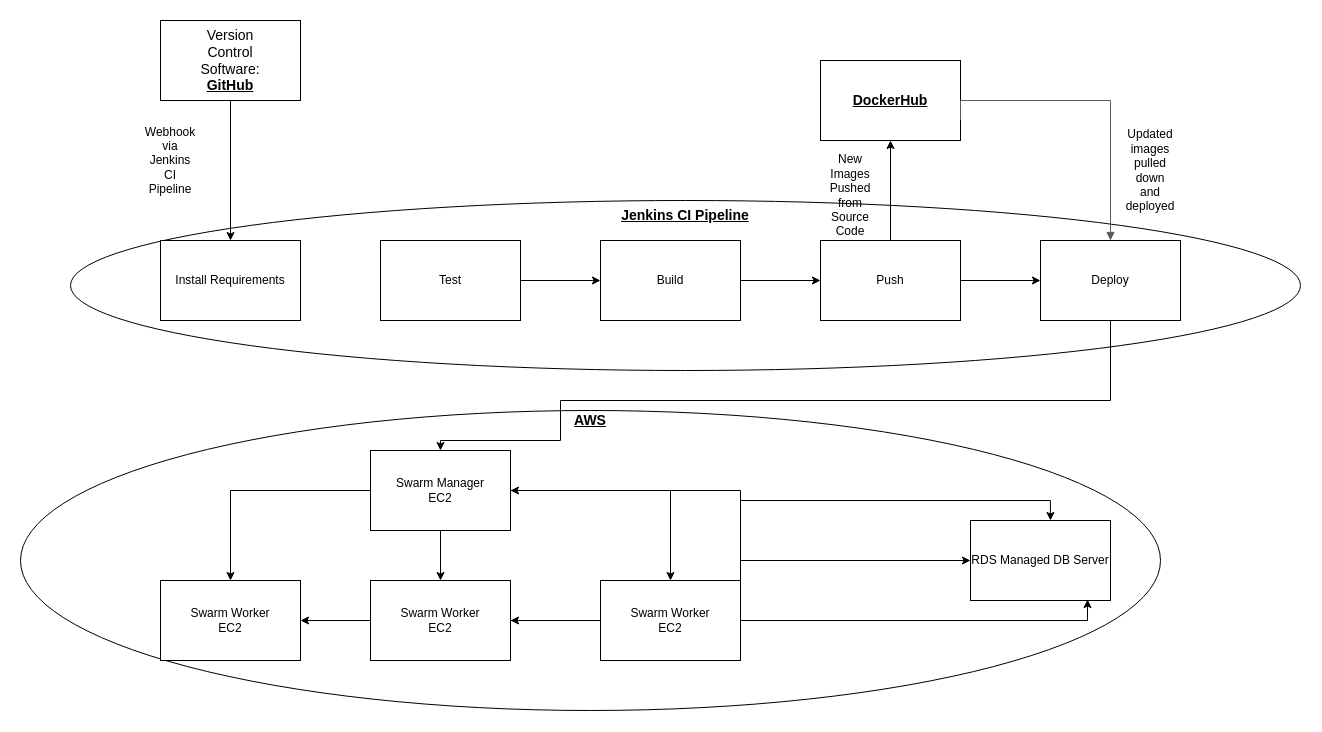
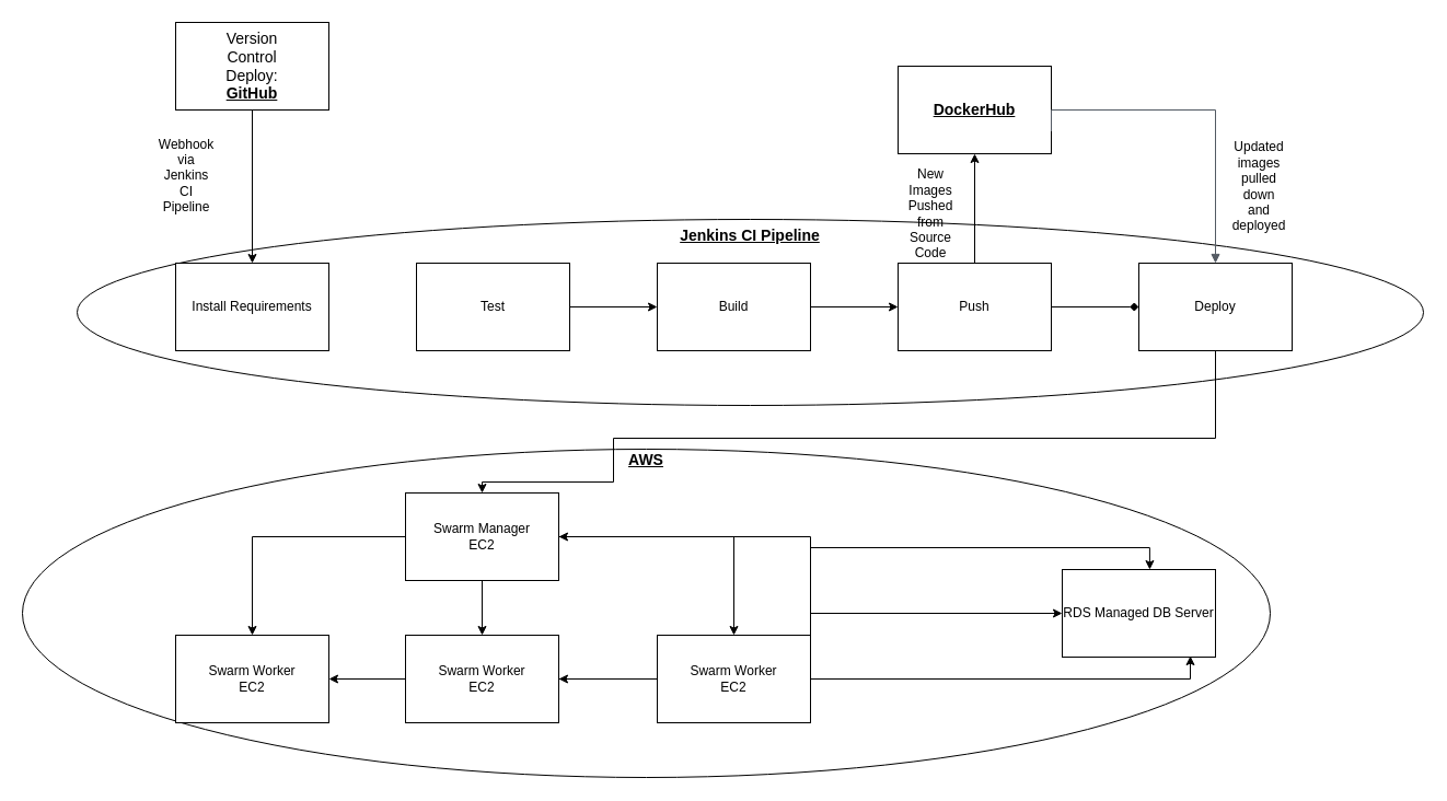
  <mxCell id="0" />
  <mxCell id="1" parent="0" />
  <mxCell id="2" value="" style="ellipse;whiteSpace=wrap;html=1;" parent="1" vertex="1"><mxGeometry x="20" y="410" width="1140" height="300" as="geometry" /></mxCell>
  <mxCell id="3" value="" style="ellipse;whiteSpace=wrap;html=1;" parent="1" vertex="1"><mxGeometry x="70" y="200" width="1230" height="170" as="geometry" /></mxCell>
  <mxCell id="4" value="" style="edgeStyle=orthogonalEdgeStyle;rounded=0;orthogonalLoop=1;jettySize=auto;html=1;" parent="1" source="5" target="7" edge="1"><mxGeometry relative="1" as="geometry" /></mxCell>
  <mxCell id="5" value="" style="rounded=0;whiteSpace=wrap;html=1;" parent="1" vertex="1"><mxGeometry x="160" y="20" width="140" height="80" as="geometry" /></mxCell>
- <mxCell id="6" value="&lt;font style=&quot;font-size: 14px&quot;&gt;Version Control Software: &lt;b&gt;&lt;u&gt;GitHub&lt;/u&gt;&lt;/b&gt;&lt;/font&gt;" style="text;html=1;strokeColor=none;fillColor=none;align=center;verticalAlign=middle;whiteSpace=wrap;rounded=0;" parent="1" vertex="1"><mxGeometry x="200" y="40" width="60" height="40" as="geometry" /></mxCell>
+ <mxCell id="6" value="&lt;font style=&quot;font-size: 14px&quot;&gt;Version Control Deploy: &lt;b&gt;&lt;u&gt;GitHub&lt;/u&gt;&lt;/b&gt;&lt;/font&gt;" style="text;html=1;strokeColor=none;fillColor=none;align=center;verticalAlign=middle;whiteSpace=wrap;rounded=0;" parent="1" vertex="1"><mxGeometry x="200" y="40" width="60" height="40" as="geometry" /></mxCell>
  <mxCell id="7" value="Install Requirements" style="rounded=0;whiteSpace=wrap;html=1;" parent="1" vertex="1"><mxGeometry x="160" y="240" width="140" height="80" as="geometry" /></mxCell>
  <mxCell id="8" value="Webhook via Jenkins CI Pipeline" style="text;html=1;strokeColor=none;fillColor=none;align=center;verticalAlign=middle;whiteSpace=wrap;rounded=0;" parent="1" vertex="1"><mxGeometry x="150" y="150" width="40" height="20" as="geometry" /></mxCell>
  <mxCell id="9" value="" style="edgeStyle=orthogonalEdgeStyle;rounded=0;orthogonalLoop=1;jettySize=auto;html=1;" parent="1" source="10" target="12" edge="1"><mxGeometry relative="1" as="geometry" /></mxCell>
  <mxCell id="10" value="Test" style="rounded=0;whiteSpace=wrap;html=1;" parent="1" vertex="1"><mxGeometry x="380" y="240" width="140" height="80" as="geometry" /></mxCell>
  <mxCell id="11" value="" style="edgeStyle=orthogonalEdgeStyle;rounded=0;orthogonalLoop=1;jettySize=auto;html=1;" parent="1" source="12" target="15" edge="1"><mxGeometry relative="1" as="geometry" /></mxCell>
  <mxCell id="12" value="Build" style="rounded=0;whiteSpace=wrap;html=1;" parent="1" vertex="1"><mxGeometry x="600" y="240" width="140" height="80" as="geometry" /></mxCell>
- <mxCell id="13" value="" style="edgeStyle=orthogonalEdgeStyle;rounded=0;orthogonalLoop=1;jettySize=auto;html=1;" parent="1" source="15" target="17" edge="1"><mxGeometry relative="1" as="geometry" /></mxCell>
+ <mxCell id="13" value="" style="edgeStyle=orthogonalEdgeStyle;rounded=0;orthogonalLoop=1;jettySize=auto;html=1;endArrow=diamond;" parent="1" source="15" target="17" edge="1"><mxGeometry relative="1" as="geometry" /></mxCell>
  <mxCell id="14" value="" style="edgeStyle=orthogonalEdgeStyle;rounded=0;orthogonalLoop=1;jettySize=auto;html=1;" parent="1" source="15" target="19" edge="1"><mxGeometry relative="1" as="geometry" /></mxCell>
  <mxCell id="15" value="Push" style="rounded=0;whiteSpace=wrap;html=1;" parent="1" vertex="1"><mxGeometry x="820" y="240" width="140" height="80" as="geometry" /></mxCell>
  <mxCell id="16" value="" style="edgeStyle=orthogonalEdgeStyle;rounded=0;orthogonalLoop=1;jettySize=auto;html=1;" parent="1" source="17" target="27" edge="1"><mxGeometry relative="1" as="geometry"><Array as="points"><mxPoint x="1110" y="400" /><mxPoint x="560" y="400" /><mxPoint x="560" y="440" /><mxPoint x="440" y="440" /></Array></mxGeometry></mxCell>
  <mxCell id="17" value="Deploy" style="rounded=0;whiteSpace=wrap;html=1;" parent="1" vertex="1"><mxGeometry x="1040" y="240" width="140" height="80" as="geometry" /></mxCell>
  <mxCell id="18" value="&lt;font style=&quot;font-size: 14px&quot;&gt;&lt;b&gt;&lt;u&gt;Jenkins CI Pipeline&lt;/u&gt;&lt;/b&gt;&lt;/font&gt;" style="text;html=1;strokeColor=none;fillColor=none;align=center;verticalAlign=middle;whiteSpace=wrap;rounded=0;" parent="1" vertex="1"><mxGeometry x="620" y="200" width="130" height="30" as="geometry" /></mxCell>
  <mxCell id="19" value="&lt;font style=&quot;font-size: 14px&quot;&gt;&lt;b&gt;&lt;u&gt;DockerHub&lt;/u&gt;&lt;/b&gt;&lt;/font&gt;" style="rounded=0;whiteSpace=wrap;html=1;" parent="1" vertex="1"><mxGeometry x="820" y="60" width="140" height="80" as="geometry" /></mxCell>
  <mxCell id="20" value="" style="edgeStyle=orthogonalEdgeStyle;html=1;endArrow=block;elbow=vertical;startArrow=none;endFill=1;strokeColor=#545B64;rounded=0;" parent="1" target="17" edge="1"><mxGeometry width="100" relative="1" as="geometry"><mxPoint x="960" y="119.5" as="sourcePoint" /><mxPoint x="1060" y="119.5" as="targetPoint" /><Array as="points"><mxPoint x="960" y="100" /><mxPoint x="1110" y="100" /></Array></mxGeometry></mxCell>
  <mxCell id="21" value="New Images Pushed from Source Code" style="text;html=1;strokeColor=none;fillColor=none;align=center;verticalAlign=middle;whiteSpace=wrap;rounded=0;" parent="1" vertex="1"><mxGeometry x="830" y="180" width="40" height="30" as="geometry" /></mxCell>
  <mxCell id="22" value="Updated images pulled down and deployed" style="text;html=1;strokeColor=none;fillColor=none;align=center;verticalAlign=middle;whiteSpace=wrap;rounded=0;" parent="1" vertex="1"><mxGeometry x="1130" y="160" width="40" height="20" as="geometry" /></mxCell>
  <mxCell id="23" value="" style="edgeStyle=orthogonalEdgeStyle;rounded=0;orthogonalLoop=1;jettySize=auto;html=1;" parent="1" source="27" target="29" edge="1"><mxGeometry relative="1" as="geometry" /></mxCell>
  <mxCell id="24" value="" style="edgeStyle=orthogonalEdgeStyle;rounded=0;orthogonalLoop=1;jettySize=auto;html=1;" parent="1" source="27" target="31" edge="1"><mxGeometry relative="1" as="geometry" /></mxCell>
  <mxCell id="25" value="" style="edgeStyle=orthogonalEdgeStyle;rounded=0;orthogonalLoop=1;jettySize=auto;html=1;" parent="1" source="27" target="32" edge="1"><mxGeometry relative="1" as="geometry" /></mxCell>
  <mxCell id="26" value="" style="edgeStyle=orthogonalEdgeStyle;rounded=0;orthogonalLoop=1;jettySize=auto;html=1;startArrow=classic;startFill=1;" parent="1" source="27" target="34" edge="1"><mxGeometry relative="1" as="geometry" /></mxCell>
  <mxCell id="27" value="Swarm Manager&lt;br&gt;EC2" style="rounded=0;whiteSpace=wrap;html=1;" parent="1" vertex="1"><mxGeometry x="370" y="450" width="140" height="80" as="geometry" /></mxCell>
  <mxCell id="28" style="edgeStyle=orthogonalEdgeStyle;rounded=0;orthogonalLoop=1;jettySize=auto;html=1;entryX=0.836;entryY=0.988;entryDx=0;entryDy=0;entryPerimeter=0;startArrow=classic;startFill=1;" parent="1" source="29" target="34" edge="1"><mxGeometry relative="1" as="geometry" /></mxCell>
  <mxCell id="29" value="Swarm Worker&lt;br&gt;EC2" style="rounded=0;whiteSpace=wrap;html=1;" parent="1" vertex="1"><mxGeometry x="160" y="580" width="140" height="80" as="geometry" /></mxCell>
  <mxCell id="30" style="edgeStyle=orthogonalEdgeStyle;rounded=0;orthogonalLoop=1;jettySize=auto;html=1;entryX=0.571;entryY=0;entryDx=0;entryDy=0;entryPerimeter=0;startArrow=classic;startFill=1;" parent="1" source="31" target="34" edge="1"><mxGeometry relative="1" as="geometry" /></mxCell>
  <mxCell id="31" value="Swarm Worker&lt;br&gt;EC2" style="rounded=0;whiteSpace=wrap;html=1;" parent="1" vertex="1"><mxGeometry x="370" y="580" width="140" height="80" as="geometry" /></mxCell>
  <mxCell id="32" value="Swarm Worker&lt;br&gt;EC2" style="rounded=0;whiteSpace=wrap;html=1;" parent="1" vertex="1"><mxGeometry x="600" y="580" width="140" height="80" as="geometry" /></mxCell>
  <mxCell id="33" value="&lt;font style=&quot;font-size: 14px&quot;&gt;&lt;b&gt;&lt;u&gt;AWS&lt;/u&gt;&lt;/b&gt;&lt;/font&gt;" style="text;html=1;strokeColor=none;fillColor=none;align=center;verticalAlign=middle;whiteSpace=wrap;rounded=0;" parent="1" vertex="1"><mxGeometry x="570" y="410" width="40" height="20" as="geometry" /></mxCell>
  <mxCell id="34" value="RDS Managed DB Server" style="rounded=0;whiteSpace=wrap;html=1;" parent="1" vertex="1"><mxGeometry x="970" y="520" width="140" height="80" as="geometry" /></mxCell>
